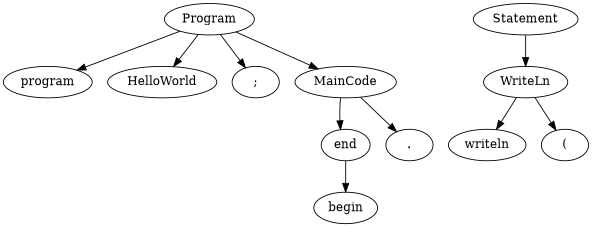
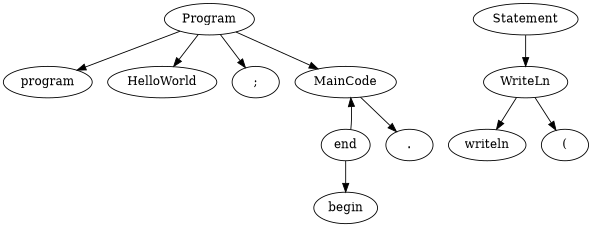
  digraph {
    n1 [label=Program]
    n2 [label=program]
    n3 [label=HelloWorld]
    n4 [label=";"]
    n5 [label=MainCode]
    n6 [label=end]
    n7 [label="."]
    n8 [label=begin]
    n9 [label=Statement]
    n10 [label=WriteLn]
    n11 [label=writeln]
    n12 [label="("]
    n1 -> n2
    n1 -> n3
    n1 -> n4
    n1 -> n5
-   n5 -> n6
+   n6 -> n5
    n5 -> n7
    n6 -> n8
    n9 -> n10
    n10 -> n11
    n10 -> n12
  }
